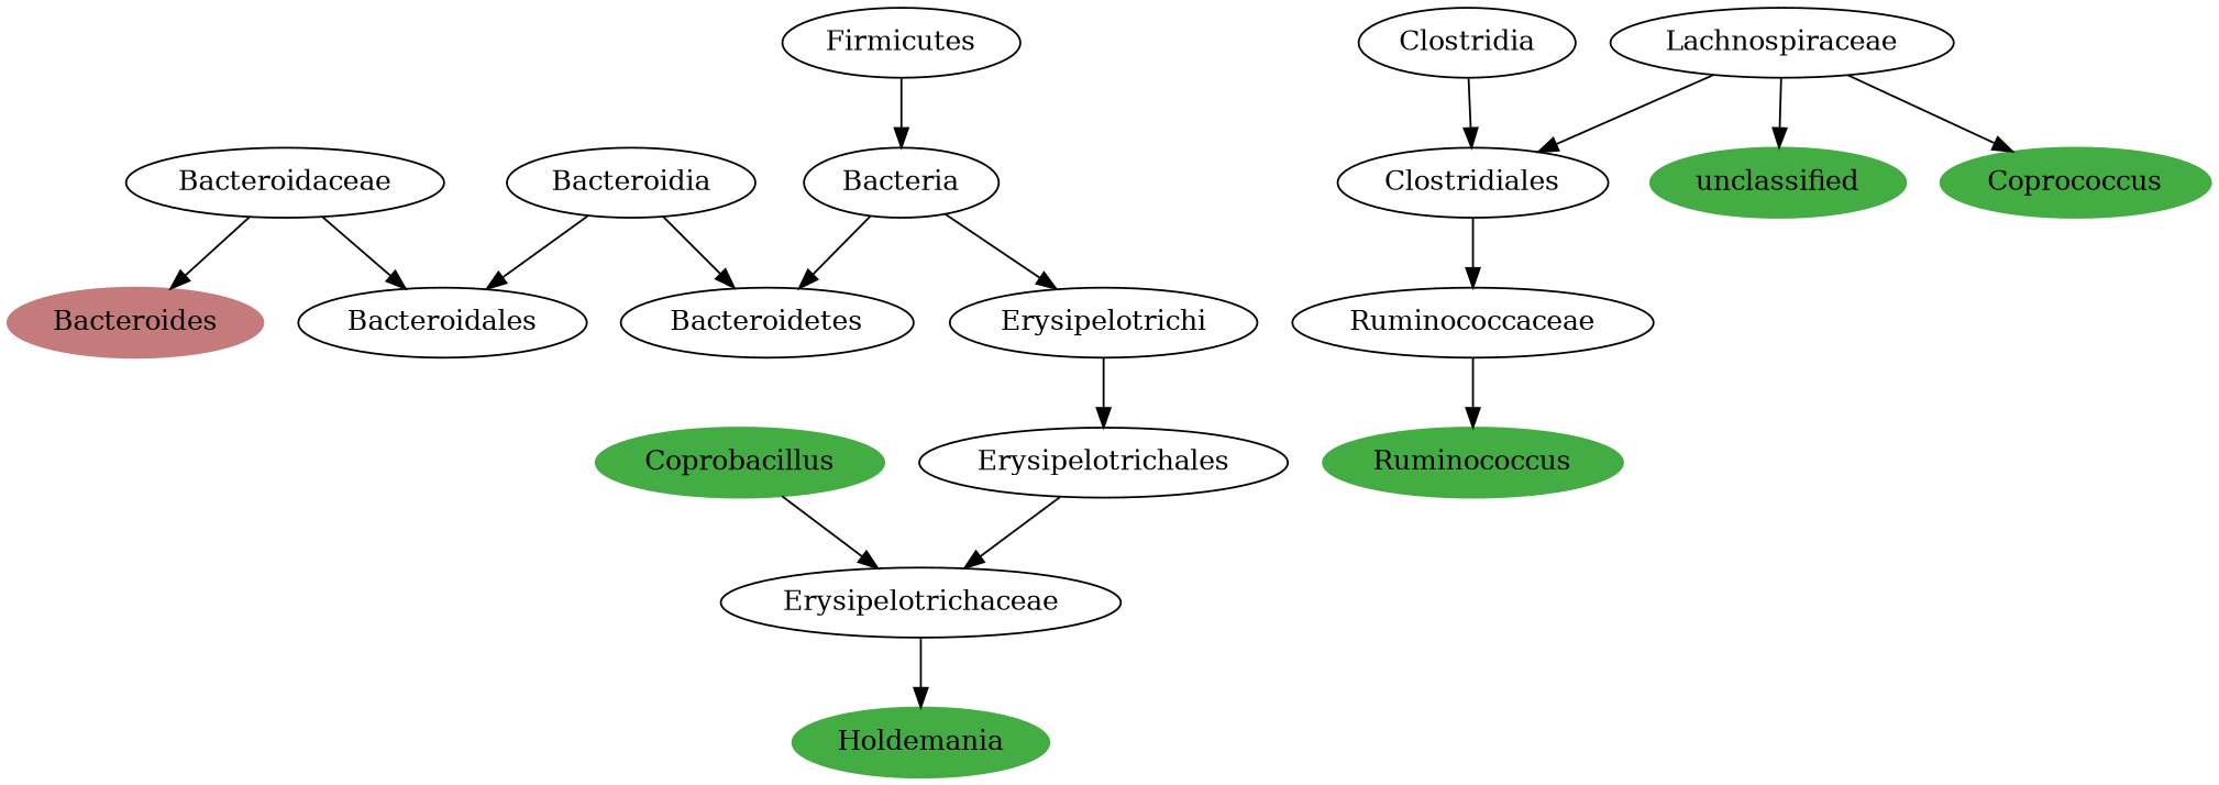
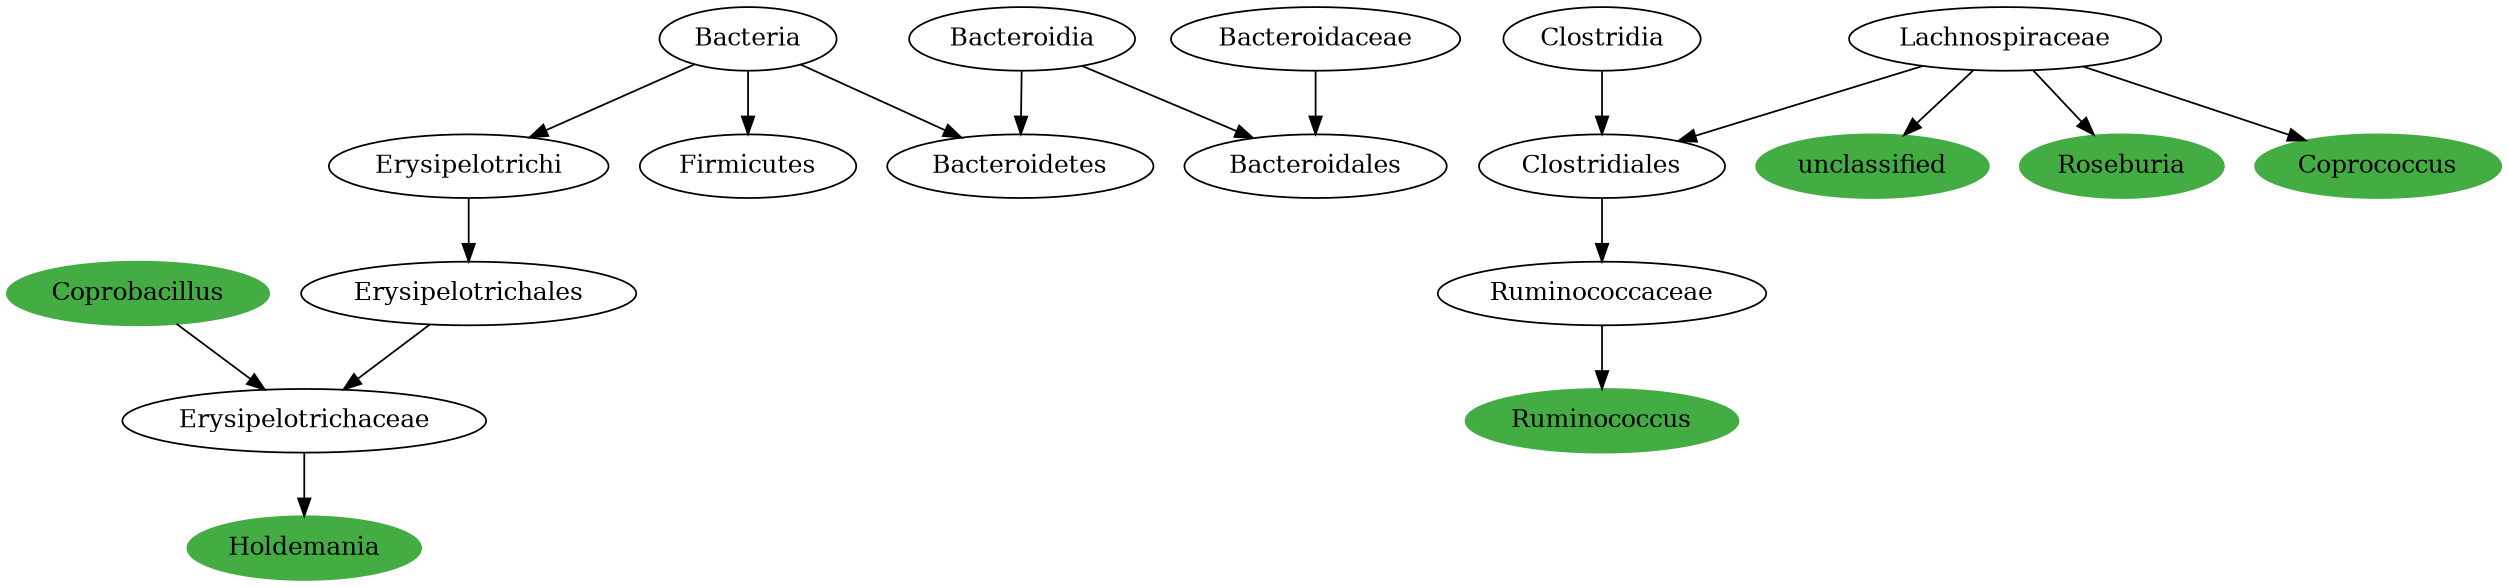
  digraph {
    n1 [color="#43AC43" label=Coprobacillus style=filled]
    n2 [label=Erysipelotrichaceae]
    n3 [color="#43AC43" label=Holdemania style=filled]
    n4 [label=Erysipelotrichales]
    n5 [label=Erysipelotrichi]
    n6 [label=Firmicutes]
    n7 [label=Clostridia]
    n8 [label=Clostridiales]
    n9 [label=Bacteria]
    n10 [label=Bacteroidetes]
    n11 [color="#43AC43" label=unclassified style=filled]
    n12 [label=Lachnospiraceae]
+   n13 [color="#43AC43" label=Roseburia style=filled]
    n14 [color="#43AC43" label=Coprococcus style=filled]
    n15 [label=Ruminococcaceae]
    n16 [color="#43AC43" label=Ruminococcus style=filled]
-   n17 [color="#C57B7B" label=Bacteroides style=filled]
    n18 [label=Bacteroidaceae]
    n19 [label=Bacteroidales]
    n20 [label=Bacteroidia]
    n1 -> n2
    n2 -> n3
    n4 -> n2
    n5 -> n4
    n7 -> n8
    n8 -> n15
    n9 -> n5
-   n6 -> n9
+   n9 -> n6
    n9 -> n10
    n12 -> n8
    n12 -> n11
+   n12 -> n13
    n12 -> n14
    n15 -> n16
-   n18 -> n17
    n18 -> n19
    n20 -> n10
    n20 -> n19
  }
